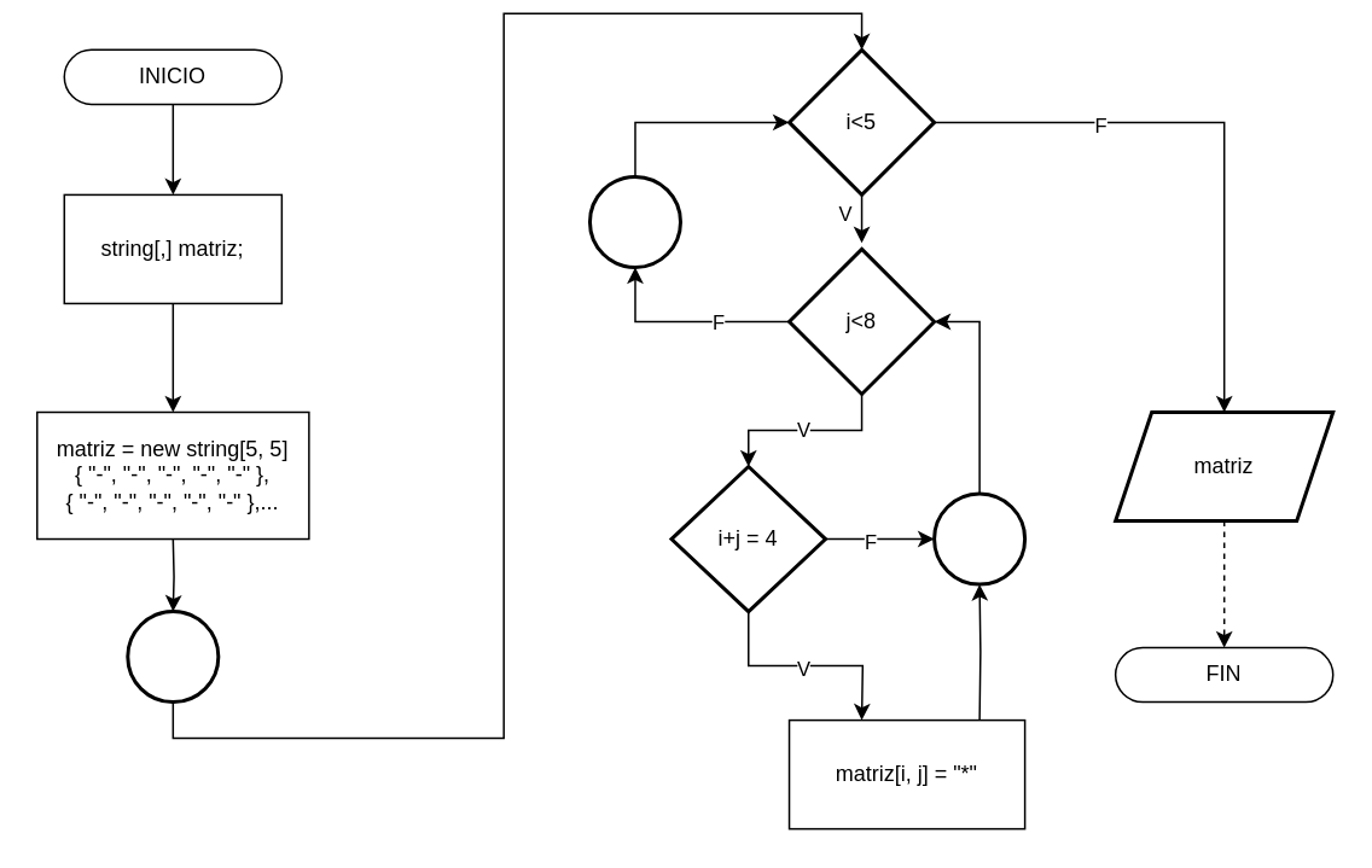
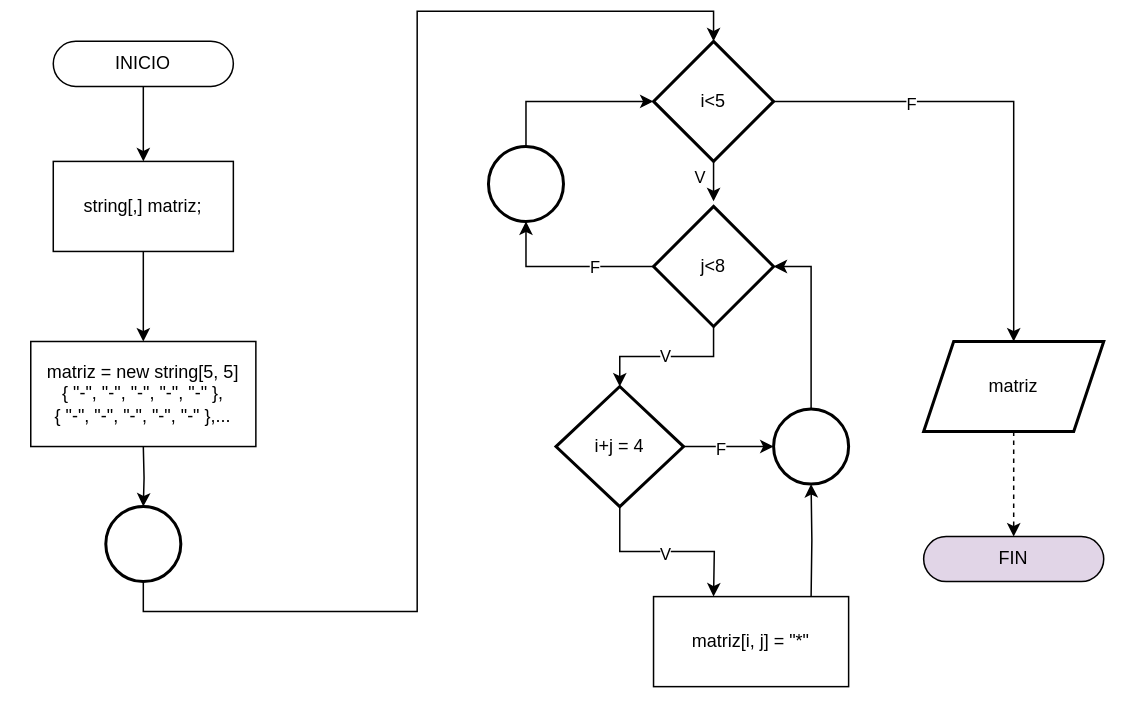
  <mxCell id="0" />
  <mxCell id="1" parent="0" />
  <mxCell id="2" style="edgeStyle=orthogonalEdgeStyle;rounded=0;orthogonalLoop=1;jettySize=auto;html=1;exitX=0.5;exitY=1;exitDx=0;exitDy=0;entryX=0.5;entryY=0;entryDx=0;entryDy=0;" edge="1" parent="1" source="3" target="5"><mxGeometry relative="1" as="geometry" /></mxCell>
  <mxCell id="3" value="INICIO" style="rounded=1;whiteSpace=wrap;html=1;arcSize=50;" vertex="1" parent="1"><mxGeometry x="35" y="20" width="120" height="30" as="geometry" /></mxCell>
  <mxCell id="4" style="edgeStyle=orthogonalEdgeStyle;rounded=0;orthogonalLoop=1;jettySize=auto;html=1;exitX=0.5;exitY=1;exitDx=0;exitDy=0;" edge="1" parent="1" source="5"><mxGeometry relative="1" as="geometry"><mxPoint x="95" y="220" as="targetPoint" /></mxGeometry></mxCell>
  <mxCell id="5" value="string[,] matriz;" style="rounded=0;whiteSpace=wrap;html=1;" vertex="1" parent="1"><mxGeometry x="35" y="100" width="120" height="60" as="geometry" /></mxCell>
  <mxCell id="6" value="matriz = new string[5, 5]&lt;div&gt;{ &quot;-&quot;, &quot;-&quot;, &quot;-&quot;, &quot;-&quot;, &quot;-&quot; },&lt;br&gt;{ &quot;-&quot;, &quot;-&quot;, &quot;-&quot;, &quot;-&quot;, &quot;-&quot; },...&lt;/div&gt;" style="rounded=0;whiteSpace=wrap;html=1;" vertex="1" parent="1"><mxGeometry x="20" y="220" width="150" height="70" as="geometry" /></mxCell>
  <mxCell id="7" style="edgeStyle=orthogonalEdgeStyle;rounded=0;orthogonalLoop=1;jettySize=auto;html=1;exitX=0.5;exitY=1;exitDx=0;exitDy=0;exitPerimeter=0;entryX=0.5;entryY=0;entryDx=0;entryDy=0;" edge="1" parent="1" source="8" target="12"><mxGeometry relative="1" as="geometry" /></mxCell>
  <mxCell id="8" value="" style="strokeWidth=2;html=1;shape=mxgraph.flowchart.start_2;whiteSpace=wrap;" vertex="1" parent="1"><mxGeometry x="70" y="330" width="50" height="50" as="geometry" /></mxCell>
  <mxCell id="9" style="edgeStyle=orthogonalEdgeStyle;rounded=0;orthogonalLoop=1;jettySize=auto;html=1;exitX=0.5;exitY=1;exitDx=0;exitDy=0;entryX=0.5;entryY=0;entryDx=0;entryDy=0;entryPerimeter=0;" edge="1" parent="1" target="8"><mxGeometry relative="1" as="geometry"><mxPoint x="95" y="290" as="sourcePoint" /></mxGeometry></mxCell>
  <mxCell id="10" style="edgeStyle=orthogonalEdgeStyle;rounded=0;orthogonalLoop=1;jettySize=auto;html=1;exitX=1;exitY=0.5;exitDx=0;exitDy=0;entryX=0.5;entryY=0;entryDx=0;entryDy=0;" edge="1" parent="1" source="12" target="24"><mxGeometry relative="1" as="geometry" /></mxCell>
  <mxCell id="11" value="F" style="edgeLabel;html=1;align=center;verticalAlign=middle;resizable=0;points=[];" vertex="1" connectable="0" parent="10"><mxGeometry x="-0.429" y="-1" relative="1" as="geometry"><mxPoint as="offset" /></mxGeometry></mxCell>
  <mxCell id="12" value="i&amp;lt;5" style="rhombus;whiteSpace=wrap;html=1;strokeWidth=2;" vertex="1" parent="1"><mxGeometry x="435" y="20" width="80" height="80" as="geometry" /></mxCell>
  <mxCell id="13" style="edgeStyle=orthogonalEdgeStyle;rounded=0;orthogonalLoop=1;jettySize=auto;html=1;exitX=0.5;exitY=1;exitDx=0;exitDy=0;entryX=0.5;entryY=0;entryDx=0;entryDy=0;" edge="1" parent="1" source="15" target="18"><mxGeometry relative="1" as="geometry" /></mxCell>
  <mxCell id="14" value="V" style="edgeLabel;html=1;align=center;verticalAlign=middle;resizable=0;points=[];" vertex="1" connectable="0" parent="13"><mxGeometry x="-0.147" y="-1" relative="1" as="geometry"><mxPoint x="-9" as="offset" /></mxGeometry></mxCell>
  <mxCell id="15" value="j&amp;lt;8" style="rhombus;whiteSpace=wrap;html=1;strokeWidth=2;" vertex="1" parent="1"><mxGeometry x="435" y="130" width="80" height="80" as="geometry" /></mxCell>
  <mxCell id="16" style="edgeStyle=orthogonalEdgeStyle;rounded=0;orthogonalLoop=1;jettySize=auto;html=1;exitX=0.5;exitY=1;exitDx=0;exitDy=0;entryX=0.5;entryY=0;entryDx=0;entryDy=0;" edge="1" parent="1" source="18"><mxGeometry relative="1" as="geometry"><mxPoint x="475" y="390" as="targetPoint" /></mxGeometry></mxCell>
  <mxCell id="17" value="V" style="edgeLabel;html=1;align=center;verticalAlign=middle;resizable=0;points=[];" vertex="1" connectable="0" parent="16"><mxGeometry x="-0.03" y="-1" relative="1" as="geometry"><mxPoint as="offset" /></mxGeometry></mxCell>
  <mxCell id="18" value="i+j = 4" style="rhombus;whiteSpace=wrap;html=1;strokeWidth=2;" vertex="1" parent="1"><mxGeometry x="370" y="250" width="85" height="80" as="geometry" /></mxCell>
  <mxCell id="19" style="edgeStyle=orthogonalEdgeStyle;rounded=0;orthogonalLoop=1;jettySize=auto;html=1;exitX=0.5;exitY=1;exitDx=0;exitDy=0;entryX=0.5;entryY=-0.043;entryDx=0;entryDy=0;entryPerimeter=0;" edge="1" parent="1" source="12" target="15"><mxGeometry relative="1" as="geometry" /></mxCell>
  <mxCell id="20" value="V" style="edgeLabel;html=1;align=center;verticalAlign=middle;resizable=0;points=[];" vertex="1" connectable="0" parent="19"><mxGeometry x="-0.214" y="-1" relative="1" as="geometry"><mxPoint x="-9" as="offset" /></mxGeometry></mxCell>
  <mxCell id="21" style="edgeStyle=orthogonalEdgeStyle;rounded=0;orthogonalLoop=1;jettySize=auto;html=1;exitX=0.5;exitY=0;exitDx=0;exitDy=0;exitPerimeter=0;entryX=0;entryY=0.5;entryDx=0;entryDy=0;" edge="1" parent="1" source="22" target="12"><mxGeometry relative="1" as="geometry" /></mxCell>
  <mxCell id="22" value="" style="strokeWidth=2;html=1;shape=mxgraph.flowchart.start_2;whiteSpace=wrap;" vertex="1" parent="1"><mxGeometry x="325" y="90" width="50" height="50" as="geometry" /></mxCell>
  <mxCell id="23" style="edgeStyle=orthogonalEdgeStyle;rounded=0;orthogonalLoop=1;jettySize=auto;html=1;exitX=0.5;exitY=1;exitDx=0;exitDy=0;entryX=0.5;entryY=0;entryDx=0;entryDy=0;dashed=1;" edge="1" parent="1" source="24" target="33"><mxGeometry relative="1" as="geometry" /></mxCell>
  <mxCell id="24" value="matriz" style="shape=parallelogram;perimeter=parallelogramPerimeter;whiteSpace=wrap;html=1;fixedSize=1;strokeWidth=2;" vertex="1" parent="1"><mxGeometry x="615" y="220" width="120" height="60" as="geometry" /></mxCell>
  <mxCell id="25" value="matriz[i, j] = &quot;*&quot;" style="rounded=0;whiteSpace=wrap;html=1;" vertex="1" parent="1"><mxGeometry x="435" y="390" width="130" height="60" as="geometry" /></mxCell>
  <mxCell id="26" style="edgeStyle=orthogonalEdgeStyle;rounded=0;orthogonalLoop=1;jettySize=auto;html=1;exitX=0;exitY=0.5;exitDx=0;exitDy=0;entryX=0.5;entryY=1;entryDx=0;entryDy=0;entryPerimeter=0;" edge="1" parent="1" source="15" target="22"><mxGeometry relative="1" as="geometry" /></mxCell>
  <mxCell id="27" value="F" style="edgeLabel;html=1;align=center;verticalAlign=middle;resizable=0;points=[];" vertex="1" connectable="0" parent="26"><mxGeometry x="-0.304" relative="1" as="geometry"><mxPoint as="offset" /></mxGeometry></mxCell>
  <mxCell id="28" style="edgeStyle=orthogonalEdgeStyle;rounded=0;orthogonalLoop=1;jettySize=auto;html=1;exitX=0.5;exitY=0;exitDx=0;exitDy=0;exitPerimeter=0;entryX=1;entryY=0.5;entryDx=0;entryDy=0;" edge="1" parent="1" source="29" target="15"><mxGeometry relative="1" as="geometry" /></mxCell>
  <mxCell id="29" value="" style="strokeWidth=2;html=1;shape=mxgraph.flowchart.start_2;whiteSpace=wrap;" vertex="1" parent="1"><mxGeometry x="515" y="265" width="50" height="50" as="geometry" /></mxCell>
  <mxCell id="30" style="edgeStyle=orthogonalEdgeStyle;rounded=0;orthogonalLoop=1;jettySize=auto;html=1;exitX=1;exitY=0.5;exitDx=0;exitDy=0;entryX=0;entryY=0.5;entryDx=0;entryDy=0;entryPerimeter=0;" edge="1" parent="1" source="18" target="29"><mxGeometry relative="1" as="geometry" /></mxCell>
  <mxCell id="31" value="F" style="edgeLabel;html=1;align=center;verticalAlign=middle;resizable=0;points=[];" vertex="1" connectable="0" parent="30"><mxGeometry x="-0.202" y="-1" relative="1" as="geometry"><mxPoint as="offset" /></mxGeometry></mxCell>
  <mxCell id="32" style="edgeStyle=orthogonalEdgeStyle;rounded=0;orthogonalLoop=1;jettySize=auto;html=1;exitX=1;exitY=0;exitDx=0;exitDy=0;entryX=0.5;entryY=1;entryDx=0;entryDy=0;entryPerimeter=0;" edge="1" parent="1" target="29"><mxGeometry relative="1" as="geometry"><mxPoint x="540" y="390" as="sourcePoint" /></mxGeometry></mxCell>
- <mxCell id="33" value="FIN" style="rounded=1;whiteSpace=wrap;html=1;arcSize=50;" vertex="1" parent="1"><mxGeometry x="615" y="350" width="120" height="30" as="geometry" /></mxCell>
+ <mxCell id="33" value="FIN" style="rounded=1;whiteSpace=wrap;html=1;arcSize=50;fillColor=#e1d5e7;" vertex="1" parent="1"><mxGeometry x="615" y="350" width="120" height="30" as="geometry" /></mxCell>
